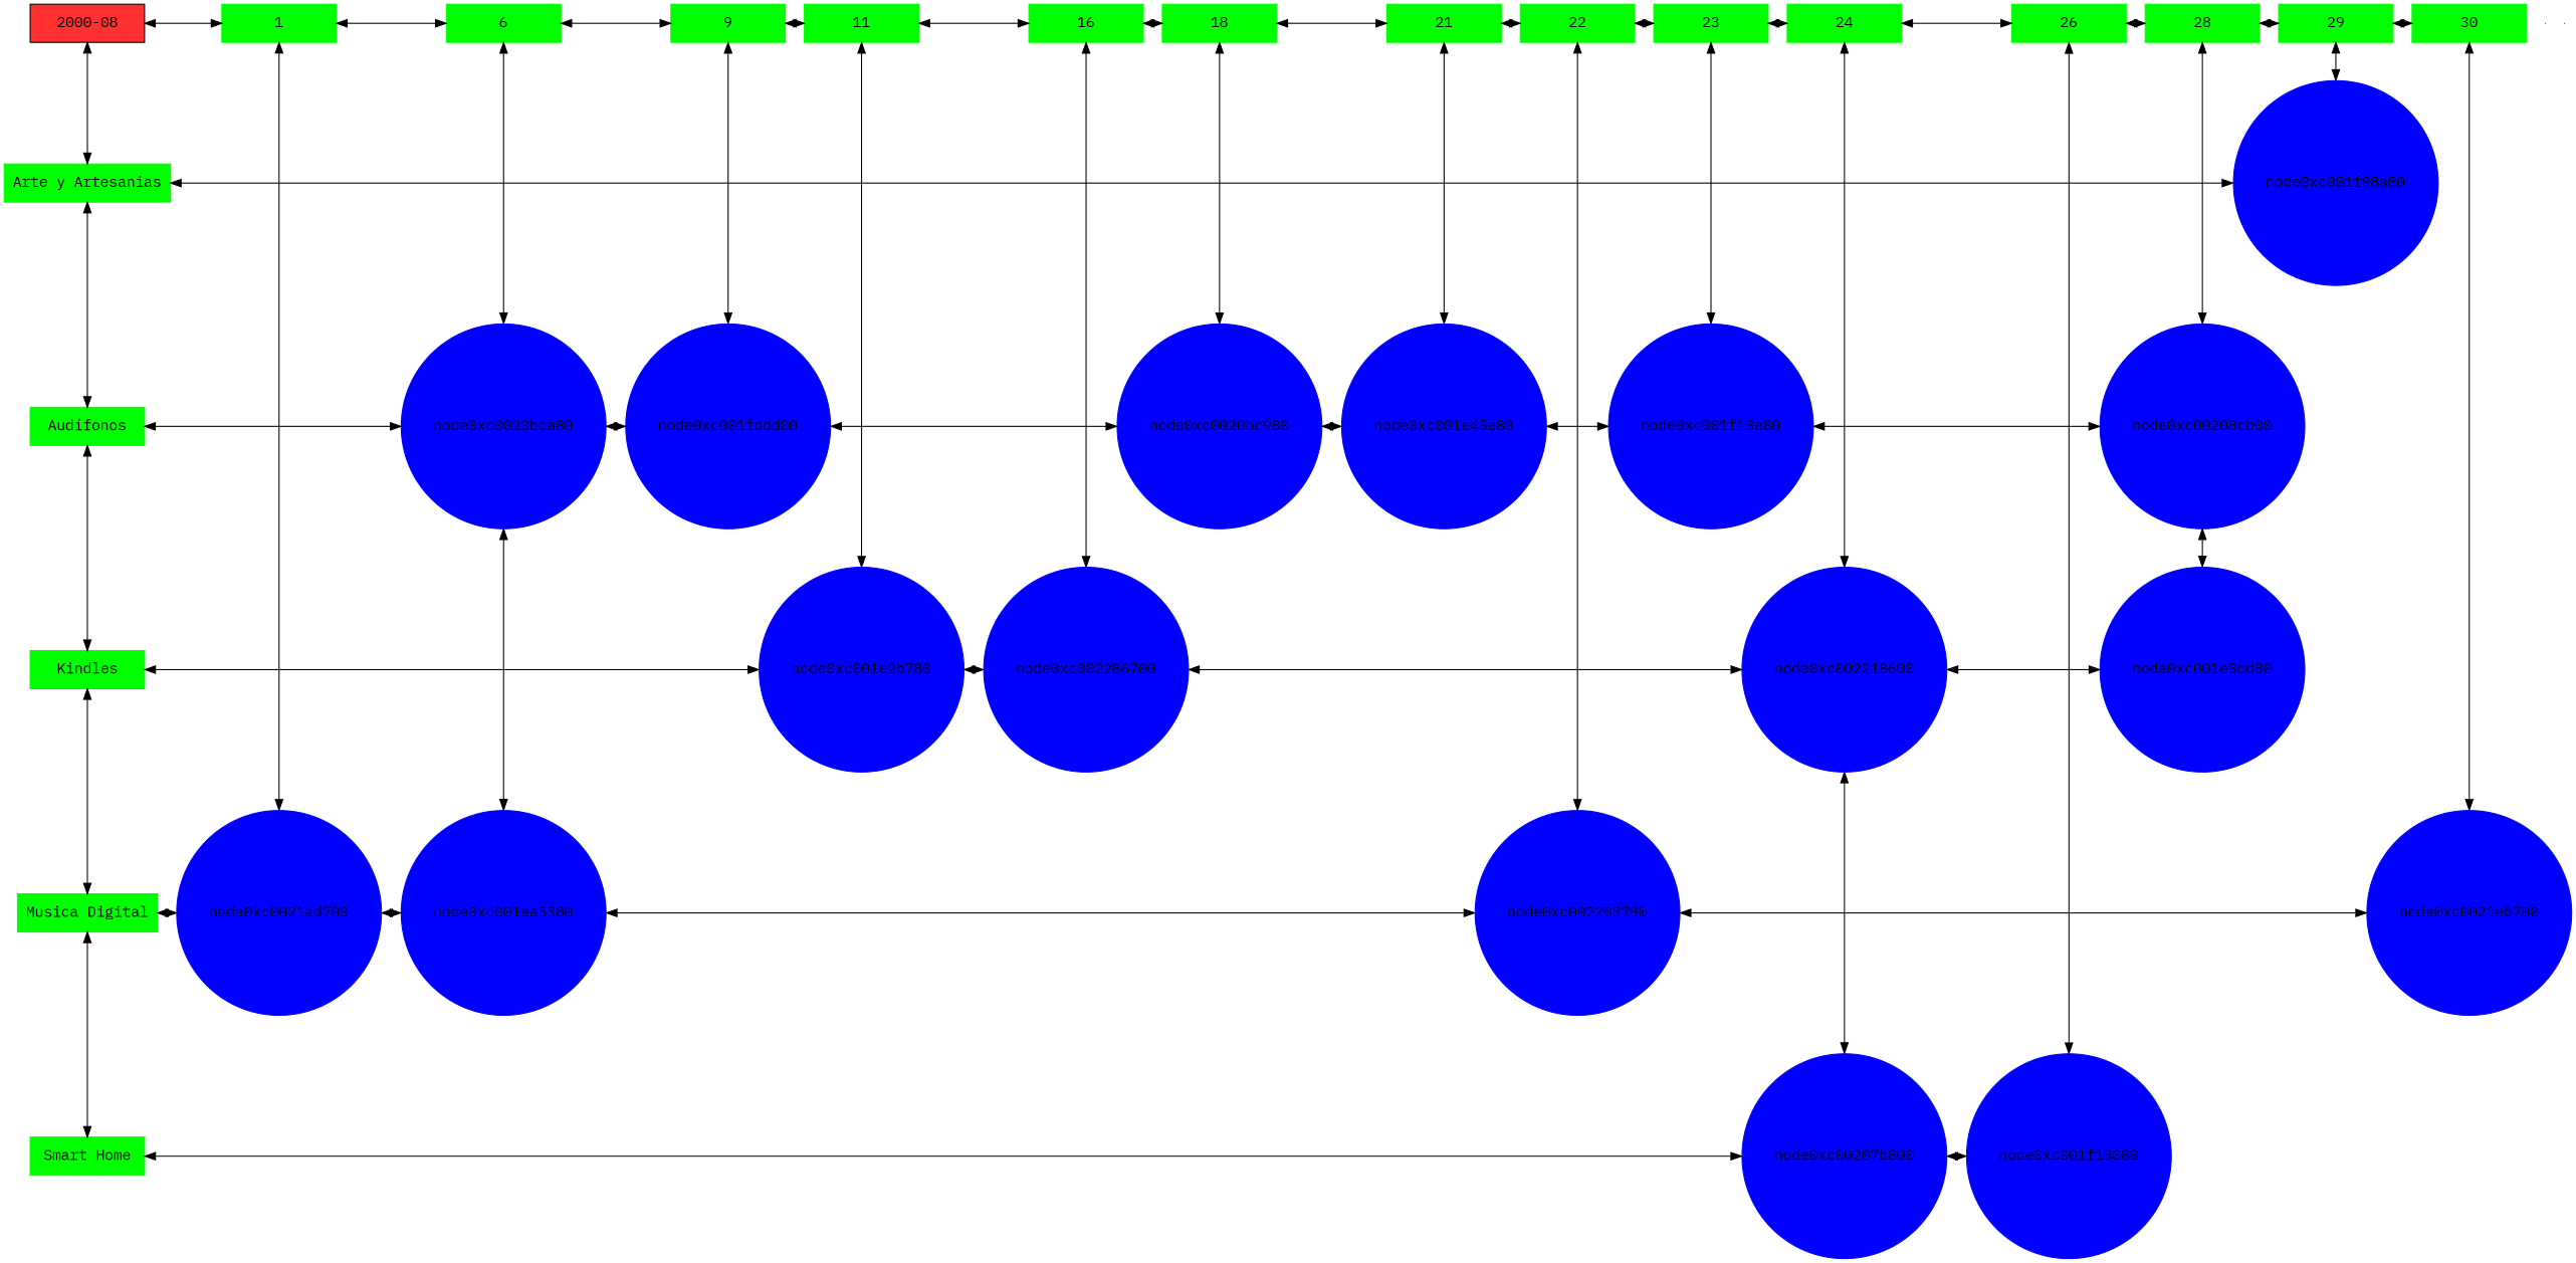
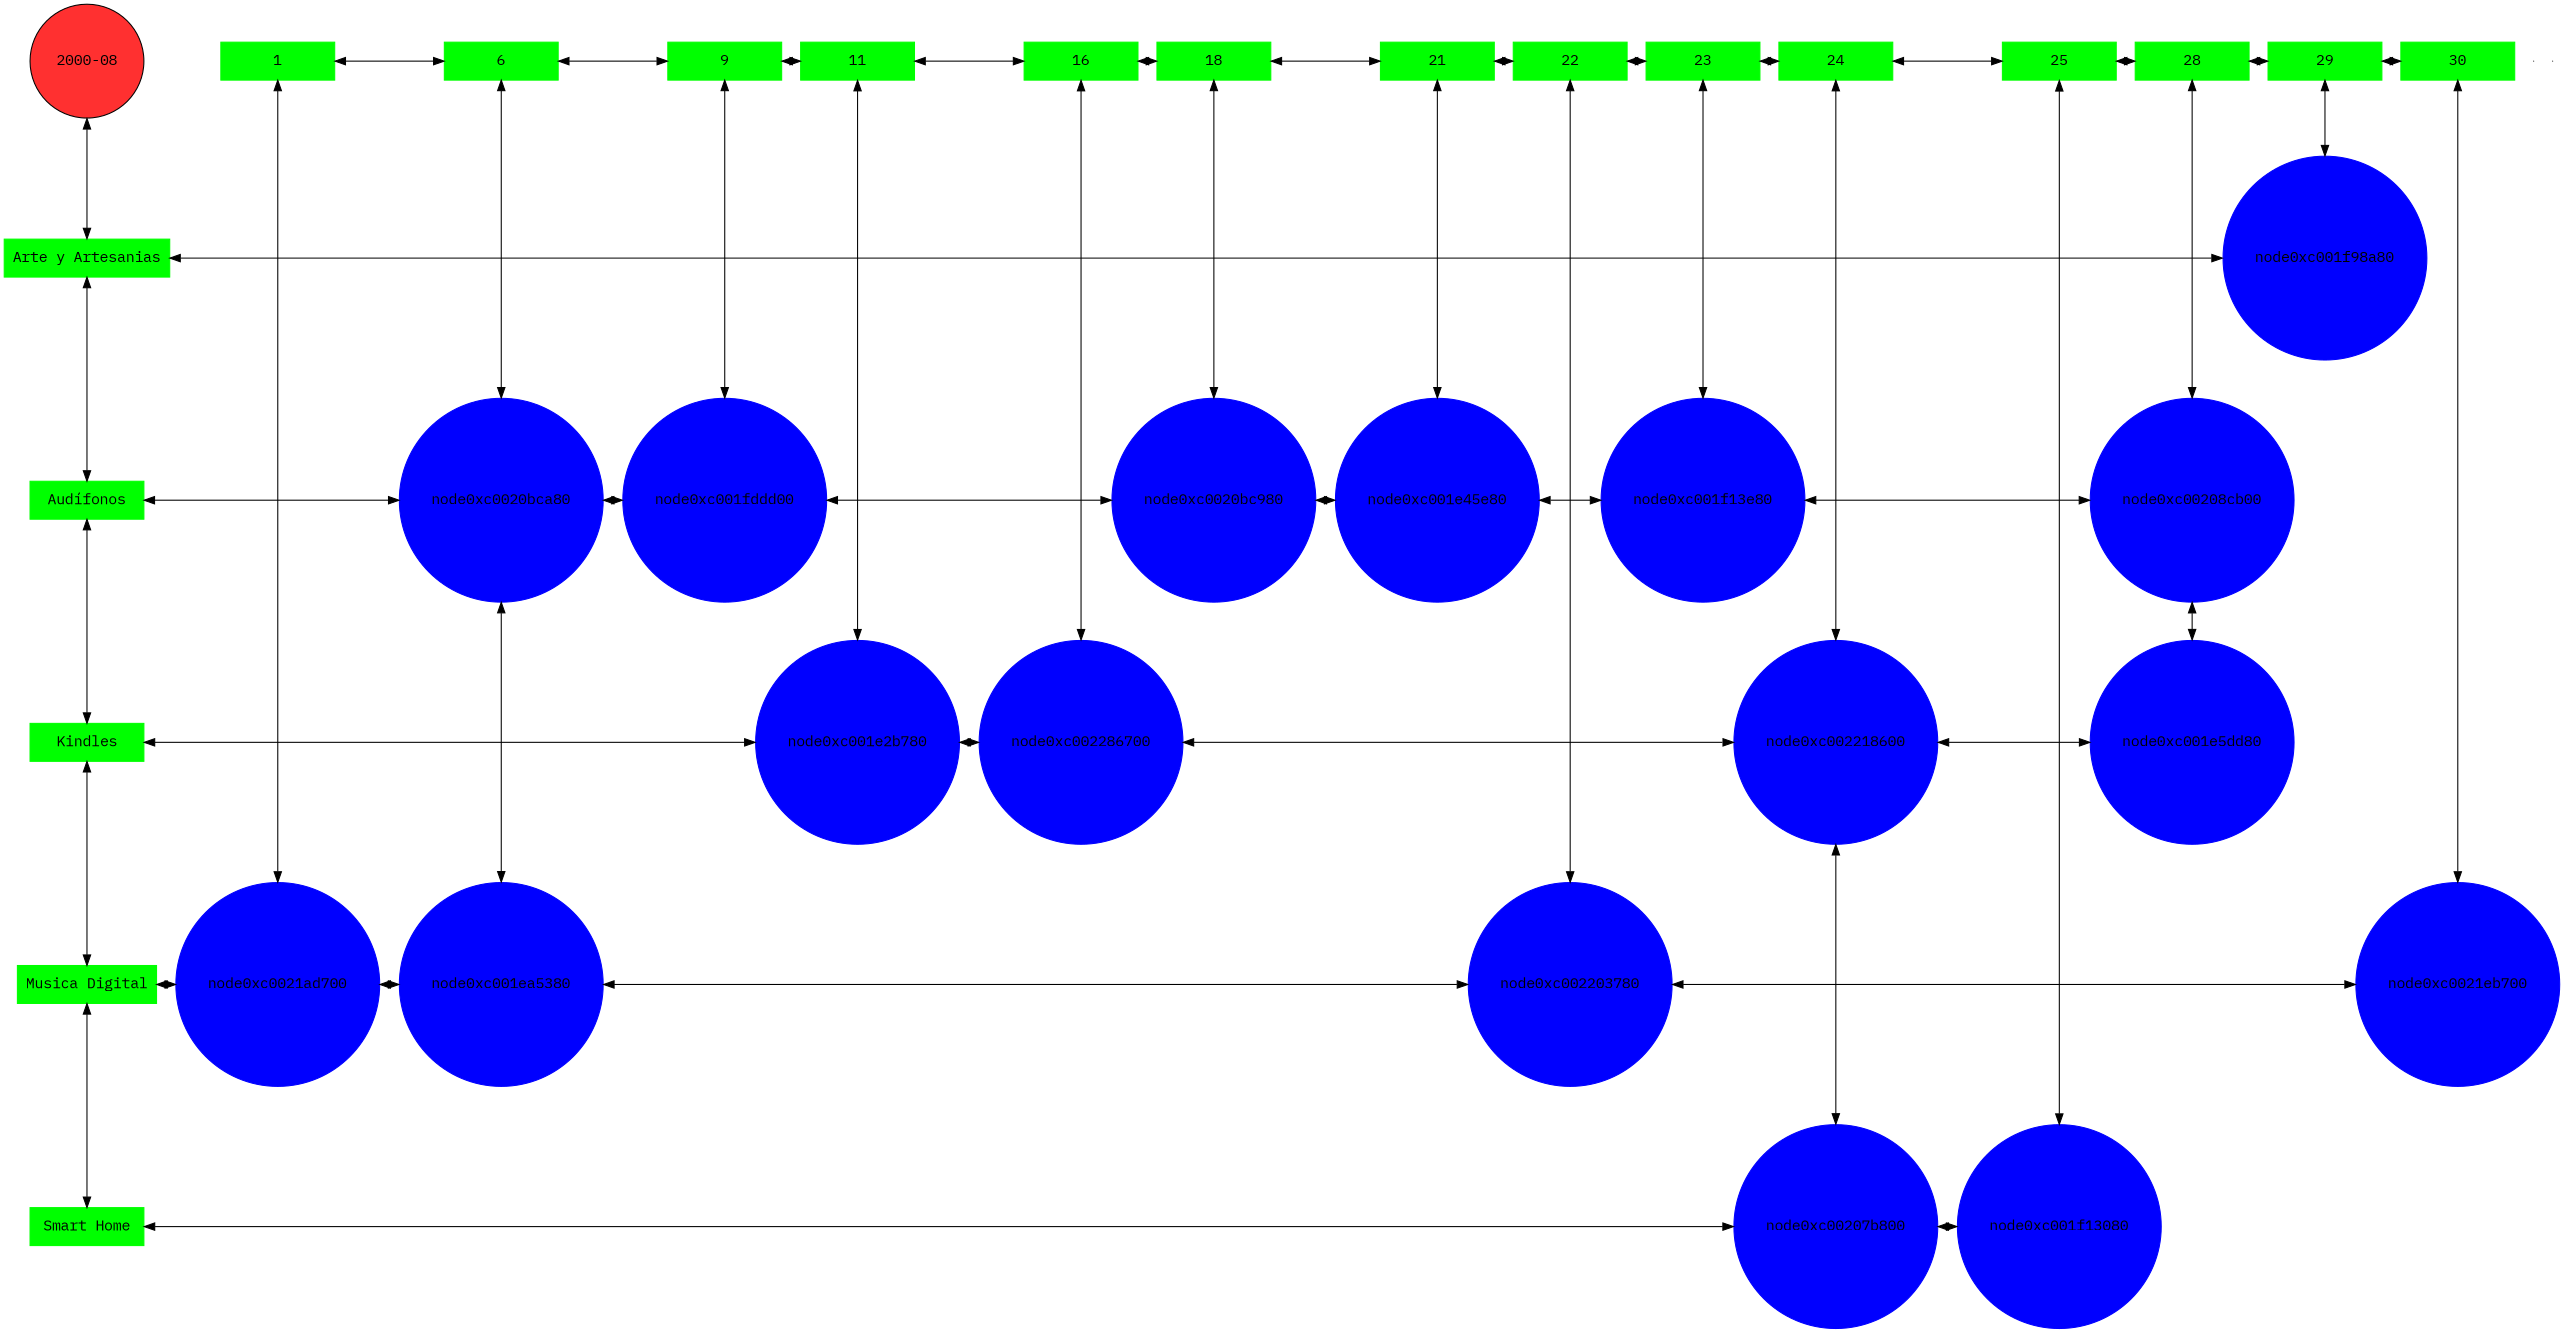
  digraph {
    fontname="IBM Plex Mono"
    node [fontname="IBM Plex Mono" group=1 shape=box style=filled color=green]
    edge [dir=both fontname="IBM Plex Mono"]
-   n1 [fillcolor=firebrick1 label="2000-08" width=1.5 color=""]
+   n1 [fillcolor=firebrick1 label="2000-08" shape=circle width=1.5 color=""]
    n2 [group=4 label=1 width=1.5]
    n3 [group=6 label=6 width=1.5]
    n4 [group=9 label=9 width=1.5]
    n5 [group=11 label=11 width=1.5]
    n6 [group=16 label=16 width=1.5]
    n7 [group=18 label=18 width=1.5]
    n8 [group=21 label=21 width=1.5]
    n9 [group=22 label=22 width=1.5]
    n10 [group=23 label=23 width=1.5]
    n11 [group=24 label=24 width=1.5]
-   n12 [group=26 label=26 width=1.5]
+   n12 [group=26 label=25 width=1.5]
    n13 [group=28 label=28 width=1.5]
    n14 [group=29 label=29 width=1.5]
    n15 [group=30 label=30 width=1.5]
    n16 [label="Arte y Artesanias" width=1.5]
    node0xc001f98a80 [color=blue group=29 shape=circle width=0.5]
    n18 [label="Audífonos" width=1.5]
    node0xc0020bca80 [color=blue group=6 shape=circle width=0.5]
    node0xc001fddd00 [color=blue group=9 shape=circle width=0.5]
    node0xc0020bc980 [color=blue group=18 shape=circle width=0.5]
    node0xc001e45e80 [color=blue group=21 shape=circle width=0.5]
    node0xc001f13e80 [color=blue group=23 shape=circle width=0.5]
    node0xc00208cb00 [color=blue group=28 shape=circle width=0.5]
    n25 [label=Kindles width=1.5]
    node0xc001e2b780 [color=blue group=11 shape=circle width=0.5]
    node0xc002286700 [color=blue group=16 shape=circle width=0.5]
    node0xc002218600 [color=blue group=24 shape=circle width=0.5]
    node0xc001e5dd80 [color=blue group=28 shape=circle width=0.5]
    n30 [label="Musica Digital" width=1.5]
    node0xc0021ad700 [color=blue group=4 shape=circle width=0.5]
    node0xc001ea5380 [color=blue group=6 shape=circle width=0.5]
    node0xc002203780 [color=blue group=22 shape=circle width=0.5]
    node0xc0021eb700 [color=blue group=30 shape=circle width=0.5]
    n35 [label="Smart Home" width=1.5]
    node0xc00207b800 [color=blue group=24 shape=circle width=0.5]
    node0xc001f13080 [color=blue group=26 shape=circle width=0.5]
    e0 [shape=point width=0 group="" style="" color=""]
    e1 [shape=point width=0 group="" style="" color=""]
    subgraph sub_1 {
      rank=same
      n1
      n2
    }
    subgraph sub_2 {
      rank=same
      n2
      n3
    }
    subgraph sub_3 {
      rank=same
      n3
      n4
    }
    subgraph sub_4 {
      rank=same
      n4
      n5
    }
    subgraph sub_5 {
      rank=same
      n5
      n6
    }
    subgraph sub_6 {
      rank=same
      n6
      n7
    }
    subgraph sub_7 {
      rank=same
      n7
      n8
    }
    subgraph sub_8 {
      rank=same
      n8
      n9
    }
    subgraph sub_9 {
      rank=same
      n9
      n10
    }
    subgraph sub_10 {
      rank=same
      n10
      n11
    }
    subgraph sub_11 {
      rank=same
      n11
      n12
    }
    subgraph sub_12 {
      rank=same
      n12
      n13
    }
    subgraph sub_13 {
      rank=same
      n13
      n14
    }
    subgraph sub_14 {
      rank=same
      n14
      n15
    }
    subgraph sub_15 {
      rank=same
      n16
      node0xc001f98a80
    }
    subgraph sub_16 {
      rank=same
      n18
      node0xc0020bca80
    }
    subgraph sub_17 {
      rank=same
      node0xc0020bca80
      node0xc001fddd00
    }
    subgraph sub_18 {
      rank=same
      node0xc001fddd00
      node0xc0020bc980
    }
    subgraph sub_19 {
      rank=same
      node0xc0020bc980
      node0xc001e45e80
    }
    subgraph sub_20 {
      rank=same
      node0xc001e45e80
      node0xc001f13e80
    }
    subgraph sub_21 {
      rank=same
      node0xc001f13e80
      node0xc00208cb00
    }
    subgraph sub_22 {
      rank=same
      n25
      node0xc001e2b780
    }
    subgraph sub_23 {
      rank=same
      node0xc001e2b780
      node0xc002286700
    }
    subgraph sub_24 {
      rank=same
      node0xc002286700
      node0xc002218600
    }
    subgraph sub_25 {
      rank=same
      node0xc002218600
      node0xc001e5dd80
    }
    subgraph sub_26 {
      rank=same
      n30
      node0xc0021ad700
    }
    subgraph sub_27 {
      rank=same
      node0xc0021ad700
      node0xc001ea5380
    }
    subgraph sub_28 {
      rank=same
      node0xc001ea5380
      node0xc002203780
    }
    subgraph sub_29 {
      rank=same
      node0xc002203780
      node0xc0021eb700
    }
    subgraph sub_30 {
      rank=same
      n35
      node0xc00207b800
    }
    subgraph sub_31 {
      rank=same
      node0xc00207b800
      node0xc001f13080
    }
-   n1 -> n2
    n1 -> n16
    n2 -> n3
    n2 -> node0xc0021ad700
    n3 -> n4
    n3 -> node0xc0020bca80
    n4 -> n5
    n4 -> node0xc001fddd00
    n5 -> n6
    n5 -> node0xc001e2b780
    n6 -> n7
    n6 -> node0xc002286700
    n7 -> n8
    n7 -> node0xc0020bc980
    n8 -> n9
    n8 -> node0xc001e45e80
    n9 -> n10
    n9 -> node0xc002203780
    n10 -> n11
    n10 -> node0xc001f13e80
    n11 -> n12
    n11 -> node0xc002218600
    n12 -> n13
    n12 -> node0xc001f13080
    n13 -> n14
    n13 -> node0xc00208cb00
    n14 -> n15
    n14 -> node0xc001f98a80
    n15 -> node0xc0021eb700
    n16 -> node0xc001f98a80
    n16 -> n18
    n18 -> node0xc0020bca80
    n18 -> n25
    node0xc0020bca80 -> node0xc001fddd00
    node0xc0020bca80 -> node0xc001ea5380
    node0xc001fddd00 -> node0xc0020bc980
    node0xc0020bc980 -> node0xc001e45e80
    node0xc001e45e80 -> node0xc001f13e80
    node0xc001f13e80 -> node0xc00208cb00
    node0xc00208cb00 -> node0xc001e5dd80
    n25 -> node0xc001e2b780
    n25 -> n30
    node0xc001e2b780 -> node0xc002286700
    node0xc002286700 -> node0xc002218600
    node0xc002218600 -> node0xc001e5dd80
    node0xc002218600 -> node0xc00207b800
    n30 -> node0xc0021ad700
    n30 -> n35
    node0xc0021ad700 -> node0xc001ea5380
    node0xc001ea5380 -> node0xc002203780
    node0xc002203780 -> node0xc0021eb700
    n35 -> node0xc00207b800
    node0xc00207b800 -> node0xc001f13080
  }
